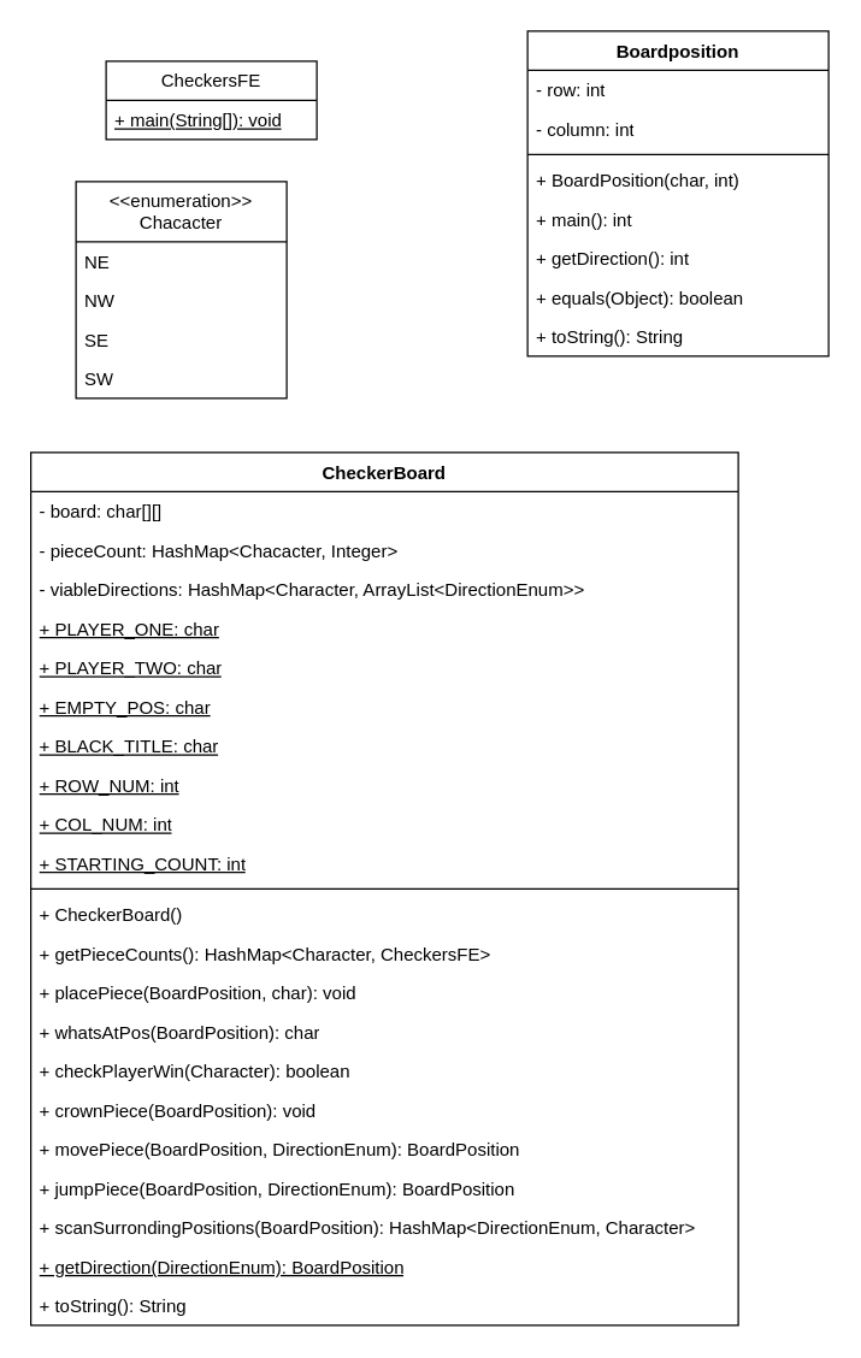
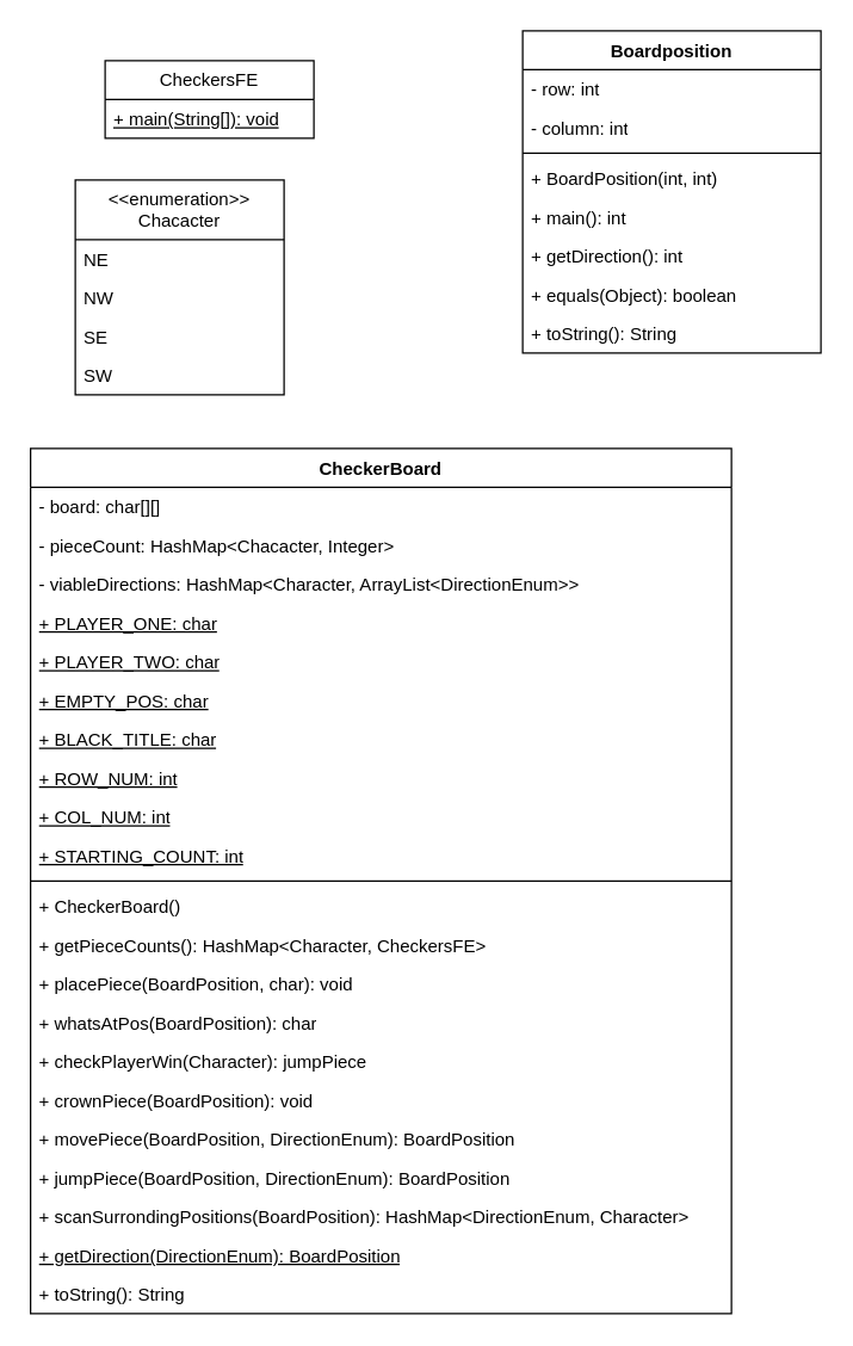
  <mxCell id="0" />
  <mxCell id="1" parent="0" />
  <mxCell id="2" value="Boardposition" style="swimlane;fontStyle=1;align=center;verticalAlign=top;childLayout=stackLayout;horizontal=1;startSize=26;horizontalStack=0;resizeParent=1;resizeParentMax=0;resizeLast=0;collapsible=1;marginBottom=0;whiteSpace=wrap;html=1;" parent="1" vertex="1"><mxGeometry x="350" y="20" width="200" height="216" as="geometry" /></mxCell>
  <mxCell id="3" value="- row: int" style="text;strokeColor=none;fillColor=none;align=left;verticalAlign=top;spacingLeft=4;spacingRight=4;overflow=hidden;rotatable=0;points=[[0,0.5],[1,0.5]];portConstraint=eastwest;whiteSpace=wrap;html=1;" parent="2" vertex="1"><mxGeometry y="26" width="200" height="26" as="geometry" /></mxCell>
  <mxCell id="4" value="- column: int" style="text;strokeColor=none;fillColor=none;align=left;verticalAlign=top;spacingLeft=4;spacingRight=4;overflow=hidden;rotatable=0;points=[[0,0.5],[1,0.5]];portConstraint=eastwest;whiteSpace=wrap;html=1;" parent="2" vertex="1"><mxGeometry y="52" width="200" height="26" as="geometry" /></mxCell>
  <mxCell id="5" value="" style="line;strokeWidth=1;fillColor=none;align=left;verticalAlign=middle;spacingTop=-1;spacingLeft=3;spacingRight=3;rotatable=0;labelPosition=right;points=[];portConstraint=eastwest;strokeColor=inherit;" parent="2" vertex="1"><mxGeometry y="78" width="200" height="8" as="geometry" /></mxCell>
- <mxCell id="6" value="+ BoardPosition(char, int)" style="text;strokeColor=none;fillColor=none;align=left;verticalAlign=top;spacingLeft=4;spacingRight=4;overflow=hidden;rotatable=0;points=[[0,0.5],[1,0.5]];portConstraint=eastwest;whiteSpace=wrap;html=1;" parent="2" vertex="1"><mxGeometry y="86" width="200" height="26" as="geometry" /></mxCell>
+ <mxCell id="6" value="+ BoardPosition(int, int)" style="text;strokeColor=none;fillColor=none;align=left;verticalAlign=top;spacingLeft=4;spacingRight=4;overflow=hidden;rotatable=0;points=[[0,0.5],[1,0.5]];portConstraint=eastwest;whiteSpace=wrap;html=1;" parent="2" vertex="1"><mxGeometry y="86" width="200" height="26" as="geometry" /></mxCell>
  <mxCell id="7" value="+ main(): int" style="text;strokeColor=none;fillColor=none;align=left;verticalAlign=top;spacingLeft=4;spacingRight=4;overflow=hidden;rotatable=0;points=[[0,0.5],[1,0.5]];portConstraint=eastwest;whiteSpace=wrap;html=1;" parent="2" vertex="1"><mxGeometry y="112" width="200" height="26" as="geometry" /></mxCell>
  <mxCell id="8" value="+ getDirection(): int" style="text;strokeColor=none;fillColor=none;align=left;verticalAlign=top;spacingLeft=4;spacingRight=4;overflow=hidden;rotatable=0;points=[[0,0.5],[1,0.5]];portConstraint=eastwest;whiteSpace=wrap;html=1;" parent="2" vertex="1"><mxGeometry y="138" width="200" height="26" as="geometry" /></mxCell>
  <mxCell id="9" value="+ equals(Object): boolean" style="text;strokeColor=none;fillColor=none;align=left;verticalAlign=top;spacingLeft=4;spacingRight=4;overflow=hidden;rotatable=0;points=[[0,0.5],[1,0.5]];portConstraint=eastwest;whiteSpace=wrap;html=1;" parent="2" vertex="1"><mxGeometry y="164" width="200" height="26" as="geometry" /></mxCell>
  <mxCell id="10" value="+ toString(): String" style="text;strokeColor=none;fillColor=none;align=left;verticalAlign=top;spacingLeft=4;spacingRight=4;overflow=hidden;rotatable=0;points=[[0,0.5],[1,0.5]];portConstraint=eastwest;whiteSpace=wrap;html=1;" parent="2" vertex="1"><mxGeometry y="190" width="200" height="26" as="geometry" /></mxCell>
  <mxCell id="11" value="CheckerBoard" style="swimlane;fontStyle=1;align=center;verticalAlign=top;childLayout=stackLayout;horizontal=1;startSize=26;horizontalStack=0;resizeParent=1;resizeParentMax=0;resizeLast=0;collapsible=1;marginBottom=0;whiteSpace=wrap;html=1;" parent="1" vertex="1"><mxGeometry x="20" y="300" width="470" height="580" as="geometry" /></mxCell>
  <mxCell id="12" value="- board: char[][]" style="text;strokeColor=none;fillColor=none;align=left;verticalAlign=top;spacingLeft=4;spacingRight=4;overflow=hidden;rotatable=0;points=[[0,0.5],[1,0.5]];portConstraint=eastwest;whiteSpace=wrap;html=1;" parent="11" vertex="1"><mxGeometry y="26" width="470" height="26" as="geometry" /></mxCell>
  <mxCell id="13" value="- pieceCount: HashMap&amp;lt;Chacacter, Integer&amp;gt;" style="text;strokeColor=none;fillColor=none;align=left;verticalAlign=top;spacingLeft=4;spacingRight=4;overflow=hidden;rotatable=0;points=[[0,0.5],[1,0.5]];portConstraint=eastwest;whiteSpace=wrap;html=1;" parent="11" vertex="1"><mxGeometry y="52" width="470" height="26" as="geometry" /></mxCell>
  <mxCell id="14" value="- viableDirections: HashMap&amp;lt;Character, ArrayList&amp;lt;DirectionEnum&amp;gt;&amp;gt;" style="text;strokeColor=none;fillColor=none;align=left;verticalAlign=top;spacingLeft=4;spacingRight=4;overflow=hidden;rotatable=0;points=[[0,0.5],[1,0.5]];portConstraint=eastwest;whiteSpace=wrap;html=1;" parent="11" vertex="1"><mxGeometry y="78" width="470" height="26" as="geometry" /></mxCell>
  <mxCell id="15" value="&lt;u&gt;+ PLAYER_ONE: char&lt;/u&gt;" style="text;strokeColor=none;fillColor=none;align=left;verticalAlign=top;spacingLeft=4;spacingRight=4;overflow=hidden;rotatable=0;points=[[0,0.5],[1,0.5]];portConstraint=eastwest;whiteSpace=wrap;html=1;" parent="11" vertex="1"><mxGeometry y="104" width="470" height="26" as="geometry" /></mxCell>
  <mxCell id="16" value="+ PLAYER_TWO: char" style="text;strokeColor=none;fillColor=none;align=left;verticalAlign=top;spacingLeft=4;spacingRight=4;overflow=hidden;rotatable=0;points=[[0,0.5],[1,0.5]];portConstraint=eastwest;whiteSpace=wrap;html=1;fontStyle=4" parent="11" vertex="1"><mxGeometry y="130" width="470" height="26" as="geometry" /></mxCell>
  <mxCell id="17" value="+ EMPTY_POS: char" style="text;strokeColor=none;fillColor=none;align=left;verticalAlign=top;spacingLeft=4;spacingRight=4;overflow=hidden;rotatable=0;points=[[0,0.5],[1,0.5]];portConstraint=eastwest;whiteSpace=wrap;html=1;fontStyle=4" parent="11" vertex="1"><mxGeometry y="156" width="470" height="26" as="geometry" /></mxCell>
  <mxCell id="18" value="+ BLACK_TITLE: char" style="text;strokeColor=none;fillColor=none;align=left;verticalAlign=top;spacingLeft=4;spacingRight=4;overflow=hidden;rotatable=0;points=[[0,0.5],[1,0.5]];portConstraint=eastwest;whiteSpace=wrap;html=1;fontStyle=4" parent="11" vertex="1"><mxGeometry y="182" width="470" height="26" as="geometry" /></mxCell>
  <mxCell id="19" value="+ ROW_NUM: int" style="text;strokeColor=none;fillColor=none;align=left;verticalAlign=top;spacingLeft=4;spacingRight=4;overflow=hidden;rotatable=0;points=[[0,0.5],[1,0.5]];portConstraint=eastwest;whiteSpace=wrap;html=1;fontStyle=4" parent="11" vertex="1"><mxGeometry y="208" width="470" height="26" as="geometry" /></mxCell>
  <mxCell id="20" value="+ COL_NUM: int" style="text;strokeColor=none;fillColor=none;align=left;verticalAlign=top;spacingLeft=4;spacingRight=4;overflow=hidden;rotatable=0;points=[[0,0.5],[1,0.5]];portConstraint=eastwest;whiteSpace=wrap;html=1;fontStyle=4" parent="11" vertex="1"><mxGeometry y="234" width="470" height="26" as="geometry" /></mxCell>
  <mxCell id="21" value="+ STARTING_COUNT: int" style="text;strokeColor=none;fillColor=none;align=left;verticalAlign=top;spacingLeft=4;spacingRight=4;overflow=hidden;rotatable=0;points=[[0,0.5],[1,0.5]];portConstraint=eastwest;whiteSpace=wrap;html=1;fontStyle=4" parent="11" vertex="1"><mxGeometry y="260" width="470" height="26" as="geometry" /></mxCell>
  <mxCell id="22" value="" style="line;strokeWidth=1;fillColor=none;align=left;verticalAlign=middle;spacingTop=-1;spacingLeft=3;spacingRight=3;rotatable=0;labelPosition=right;points=[];portConstraint=eastwest;strokeColor=inherit;" parent="11" vertex="1"><mxGeometry y="286" width="470" height="8" as="geometry" /></mxCell>
  <mxCell id="23" value="+ CheckerBoard()" style="text;strokeColor=none;fillColor=none;align=left;verticalAlign=top;spacingLeft=4;spacingRight=4;overflow=hidden;rotatable=0;points=[[0,0.5],[1,0.5]];portConstraint=eastwest;whiteSpace=wrap;html=1;" parent="11" vertex="1"><mxGeometry y="294" width="470" height="26" as="geometry" /></mxCell>
  <mxCell id="24" value="+ getPieceCounts(): HashMap&amp;lt;Character, CheckersFE&amp;gt;" style="text;strokeColor=none;fillColor=none;align=left;verticalAlign=top;spacingLeft=4;spacingRight=4;overflow=hidden;rotatable=0;points=[[0,0.5],[1,0.5]];portConstraint=eastwest;whiteSpace=wrap;html=1;" parent="11" vertex="1"><mxGeometry y="320" width="470" height="26" as="geometry" /></mxCell>
  <mxCell id="25" value="+ placePiece(BoardPosition, char): void" style="text;strokeColor=none;fillColor=none;align=left;verticalAlign=top;spacingLeft=4;spacingRight=4;overflow=hidden;rotatable=0;points=[[0,0.5],[1,0.5]];portConstraint=eastwest;whiteSpace=wrap;html=1;" parent="11" vertex="1"><mxGeometry y="346" width="470" height="26" as="geometry" /></mxCell>
  <mxCell id="26" value="+ whatsAtPos(BoardPosition): char" style="text;strokeColor=none;fillColor=none;align=left;verticalAlign=top;spacingLeft=4;spacingRight=4;overflow=hidden;rotatable=0;points=[[0,0.5],[1,0.5]];portConstraint=eastwest;whiteSpace=wrap;html=1;" parent="11" vertex="1"><mxGeometry y="372" width="470" height="26" as="geometry" /></mxCell>
- <mxCell id="27" value="+ checkPlayerWin(Character): boolean" style="text;strokeColor=none;fillColor=none;align=left;verticalAlign=top;spacingLeft=4;spacingRight=4;overflow=hidden;rotatable=0;points=[[0,0.5],[1,0.5]];portConstraint=eastwest;whiteSpace=wrap;html=1;" parent="11" vertex="1"><mxGeometry y="398" width="470" height="26" as="geometry" /></mxCell>
+ <mxCell id="27" value="+ checkPlayerWin(Character): jumpPiece" style="text;strokeColor=none;fillColor=none;align=left;verticalAlign=top;spacingLeft=4;spacingRight=4;overflow=hidden;rotatable=0;points=[[0,0.5],[1,0.5]];portConstraint=eastwest;whiteSpace=wrap;html=1;" parent="11" vertex="1"><mxGeometry y="398" width="470" height="26" as="geometry" /></mxCell>
  <mxCell id="28" value="+ crownPiece(BoardPosition): void" style="text;strokeColor=none;fillColor=none;align=left;verticalAlign=top;spacingLeft=4;spacingRight=4;overflow=hidden;rotatable=0;points=[[0,0.5],[1,0.5]];portConstraint=eastwest;whiteSpace=wrap;html=1;" parent="11" vertex="1"><mxGeometry y="424" width="470" height="26" as="geometry" /></mxCell>
  <mxCell id="29" value="+ movePiece(BoardPosition, DirectionEnum): BoardPosition" style="text;strokeColor=none;fillColor=none;align=left;verticalAlign=top;spacingLeft=4;spacingRight=4;overflow=hidden;rotatable=0;points=[[0,0.5],[1,0.5]];portConstraint=eastwest;whiteSpace=wrap;html=1;" parent="11" vertex="1"><mxGeometry y="450" width="470" height="26" as="geometry" /></mxCell>
  <mxCell id="30" value="+ jumpPiece(BoardPosition, DirectionEnum): BoardPosition" style="text;strokeColor=none;fillColor=none;align=left;verticalAlign=top;spacingLeft=4;spacingRight=4;overflow=hidden;rotatable=0;points=[[0,0.5],[1,0.5]];portConstraint=eastwest;whiteSpace=wrap;html=1;" parent="11" vertex="1"><mxGeometry y="476" width="470" height="26" as="geometry" /></mxCell>
  <mxCell id="31" value="+ scanSurrondingPositions(BoardPosition): HashMap&amp;lt;DirectionEnum, Character&amp;gt;" style="text;strokeColor=none;fillColor=none;align=left;verticalAlign=top;spacingLeft=4;spacingRight=4;overflow=hidden;rotatable=0;points=[[0,0.5],[1,0.5]];portConstraint=eastwest;whiteSpace=wrap;html=1;" parent="11" vertex="1"><mxGeometry y="502" width="470" height="26" as="geometry" /></mxCell>
  <mxCell id="32" value="&lt;u&gt;+ getDirection(DirectionEnum): BoardPosition&lt;/u&gt;" style="text;strokeColor=none;fillColor=none;align=left;verticalAlign=top;spacingLeft=4;spacingRight=4;overflow=hidden;rotatable=0;points=[[0,0.5],[1,0.5]];portConstraint=eastwest;whiteSpace=wrap;html=1;" parent="11" vertex="1"><mxGeometry y="528" width="470" height="26" as="geometry" /></mxCell>
  <mxCell id="33" value="+ toString(): String" style="text;strokeColor=none;fillColor=none;align=left;verticalAlign=top;spacingLeft=4;spacingRight=4;overflow=hidden;rotatable=0;points=[[0,0.5],[1,0.5]];portConstraint=eastwest;whiteSpace=wrap;html=1;" parent="11" vertex="1"><mxGeometry y="554" width="470" height="26" as="geometry" /></mxCell>
  <mxCell id="34" value="CheckersFE" style="swimlane;fontStyle=0;childLayout=stackLayout;horizontal=1;startSize=26;fillColor=none;horizontalStack=0;resizeParent=1;resizeParentMax=0;resizeLast=0;collapsible=1;marginBottom=0;whiteSpace=wrap;html=1;" parent="1" vertex="1"><mxGeometry x="70" y="40" width="140" height="52" as="geometry" /></mxCell>
  <mxCell id="35" value="&lt;u&gt;+ main(String[]): void&lt;/u&gt;" style="text;strokeColor=none;fillColor=none;align=left;verticalAlign=top;spacingLeft=4;spacingRight=4;overflow=hidden;rotatable=0;points=[[0,0.5],[1,0.5]];portConstraint=eastwest;whiteSpace=wrap;html=1;" parent="34" vertex="1"><mxGeometry y="26" width="140" height="26" as="geometry" /></mxCell>
  <mxCell id="36" value="&amp;lt;&amp;lt;enumeration&amp;gt;&amp;gt;&lt;div&gt;Chacacter&lt;/div&gt;" style="swimlane;fontStyle=0;childLayout=stackLayout;horizontal=1;startSize=40;fillColor=none;horizontalStack=0;resizeParent=1;resizeParentMax=0;resizeLast=0;collapsible=1;marginBottom=0;whiteSpace=wrap;html=1;" parent="1" vertex="1"><mxGeometry x="50" y="120" width="140" height="144" as="geometry" /></mxCell>
  <mxCell id="37" value="NE" style="text;strokeColor=none;fillColor=none;align=left;verticalAlign=top;spacingLeft=4;spacingRight=4;overflow=hidden;rotatable=0;points=[[0,0.5],[1,0.5]];portConstraint=eastwest;whiteSpace=wrap;html=1;" parent="36" vertex="1"><mxGeometry y="40" width="140" height="26" as="geometry" /></mxCell>
  <mxCell id="38" value="NW" style="text;strokeColor=none;fillColor=none;align=left;verticalAlign=top;spacingLeft=4;spacingRight=4;overflow=hidden;rotatable=0;points=[[0,0.5],[1,0.5]];portConstraint=eastwest;whiteSpace=wrap;html=1;" parent="36" vertex="1"><mxGeometry y="66" width="140" height="26" as="geometry" /></mxCell>
  <mxCell id="39" value="SE" style="text;strokeColor=none;fillColor=none;align=left;verticalAlign=top;spacingLeft=4;spacingRight=4;overflow=hidden;rotatable=0;points=[[0,0.5],[1,0.5]];portConstraint=eastwest;whiteSpace=wrap;html=1;" parent="36" vertex="1"><mxGeometry y="92" width="140" height="26" as="geometry" /></mxCell>
  <mxCell id="40" value="SW" style="text;strokeColor=none;fillColor=none;align=left;verticalAlign=top;spacingLeft=4;spacingRight=4;overflow=hidden;rotatable=0;points=[[0,0.5],[1,0.5]];portConstraint=eastwest;whiteSpace=wrap;html=1;" parent="36" vertex="1"><mxGeometry y="118" width="140" height="26" as="geometry" /></mxCell>
